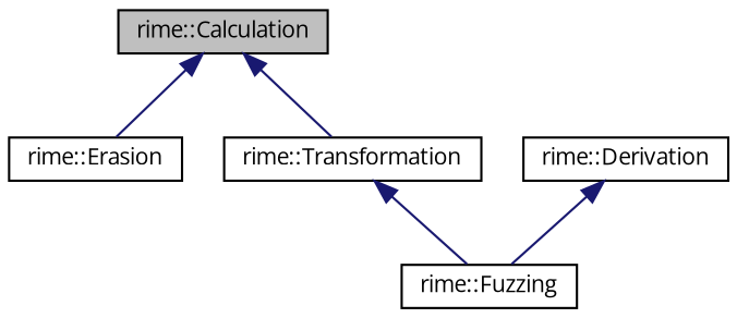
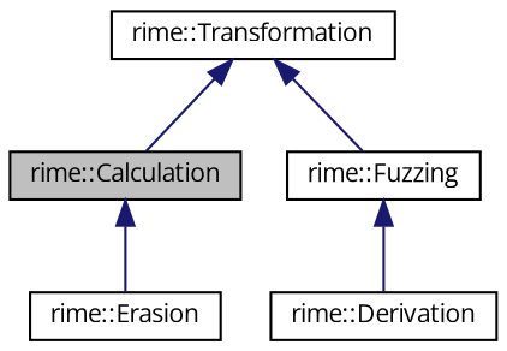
  digraph {
    fontname="Open Sans"
    node [color=black fillcolor=white fontname="Open Sans" fontsize=10 shape=record style=filled]
    edge [color=midnightblue dir=back fontname="Open Sans" fontsize=10 labelfontname=Helvetica labelfontsize=10 style=solid]
    n1 [fillcolor=grey75 fontcolor=black height=0.2 label="rime::Calculation" width=0.4]
    n2 [height=0.2 label="rime::Erasion" width=0.4]
    n3 [height=0.2 label="rime::Transformation" width=0.4]
    n4 [height=0.2 label="rime::Fuzzing" width=0.4]
    n5 [height=0.2 label="rime::Derivation" width=0.4]
    n1 -> n2
-   n1 -> n3
+   n3 -> n1
    n3 -> n4
-   n5 -> n4
+   n4 -> n5
  }
